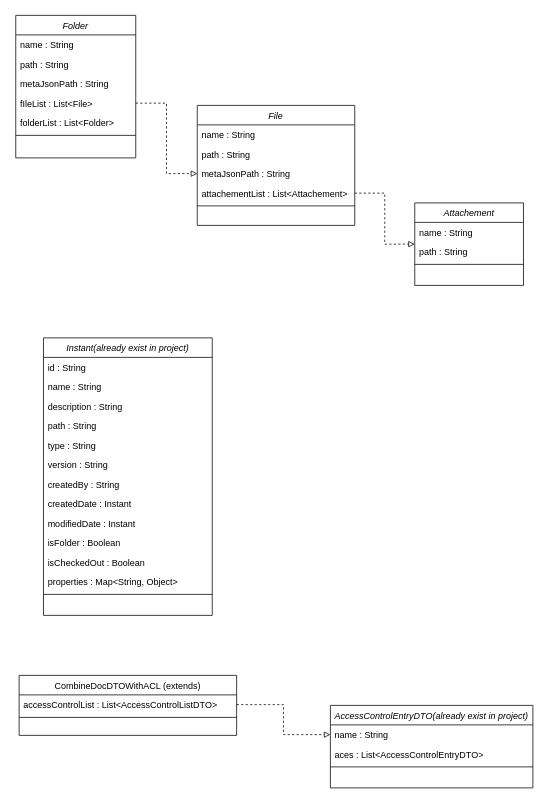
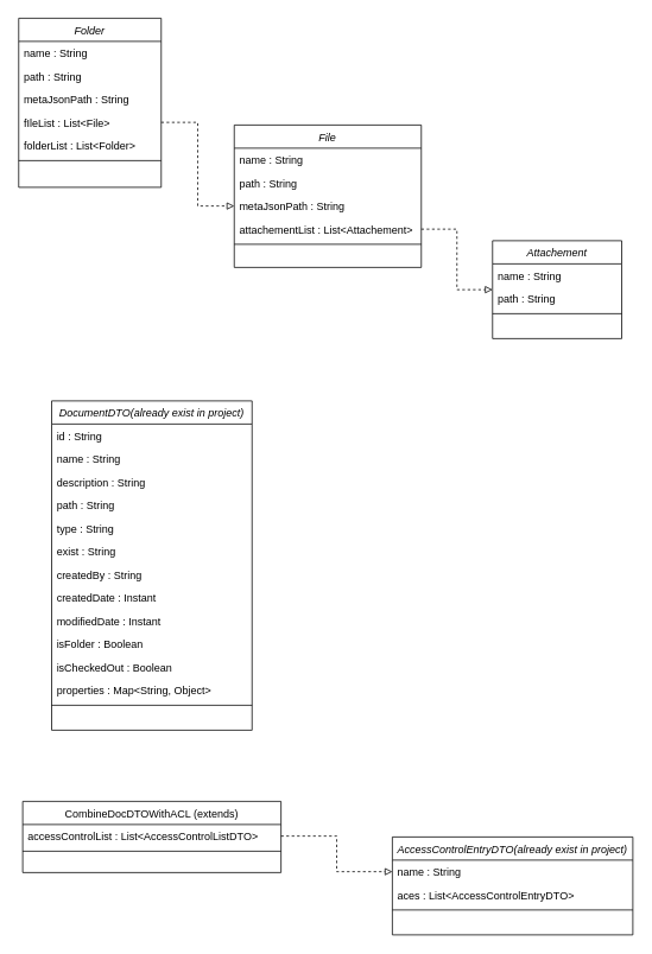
  <mxCell id="0" />
  <mxCell id="1" parent="0" />
  <mxCell id="2" value="Folder" style="swimlane;fontStyle=2;align=center;verticalAlign=top;childLayout=stackLayout;horizontal=1;startSize=26;horizontalStack=0;resizeParent=1;resizeLast=0;collapsible=1;marginBottom=0;rounded=0;shadow=0;strokeWidth=1;" parent="1" vertex="1"><mxGeometry x="20.5" y="20" width="160" height="190" as="geometry"><mxRectangle x="230" y="140" width="160" height="26" as="alternateBounds" /></mxGeometry></mxCell>
  <mxCell id="3" value="name : String" style="text;align=left;verticalAlign=top;spacingLeft=4;spacingRight=4;overflow=hidden;rotatable=0;points=[[0,0.5],[1,0.5]];portConstraint=eastwest;" parent="2" vertex="1"><mxGeometry y="26" width="160" height="26" as="geometry" /></mxCell>
  <mxCell id="4" value="path : String" style="text;align=left;verticalAlign=top;spacingLeft=4;spacingRight=4;overflow=hidden;rotatable=0;points=[[0,0.5],[1,0.5]];portConstraint=eastwest;rounded=0;shadow=0;html=0;" parent="2" vertex="1"><mxGeometry y="52" width="160" height="26" as="geometry" /></mxCell>
  <mxCell id="5" value="metaJsonPath : String" style="text;align=left;verticalAlign=top;spacingLeft=4;spacingRight=4;overflow=hidden;rotatable=0;points=[[0,0.5],[1,0.5]];portConstraint=eastwest;rounded=0;shadow=0;html=0;" parent="2" vertex="1"><mxGeometry y="78" width="160" height="26" as="geometry" /></mxCell>
  <mxCell id="6" value="fIleList : List&lt;File&gt;" style="text;align=left;verticalAlign=top;spacingLeft=4;spacingRight=4;overflow=hidden;rotatable=0;points=[[0,0.5],[1,0.5]];portConstraint=eastwest;rounded=0;shadow=0;html=0;" parent="2" vertex="1"><mxGeometry y="104" width="160" height="26" as="geometry" /></mxCell>
  <mxCell id="7" value="folderList : List&lt;Folder&gt;" style="text;align=left;verticalAlign=top;spacingLeft=4;spacingRight=4;overflow=hidden;rotatable=0;points=[[0,0.5],[1,0.5]];portConstraint=eastwest;rounded=0;shadow=0;html=0;" parent="2" vertex="1"><mxGeometry y="130" width="160" height="26" as="geometry" /></mxCell>
  <mxCell id="8" value="" style="line;html=1;strokeWidth=1;align=left;verticalAlign=middle;spacingTop=-1;spacingLeft=3;spacingRight=3;rotatable=0;labelPosition=right;points=[];portConstraint=eastwest;" parent="2" vertex="1"><mxGeometry y="156" width="160" height="8" as="geometry" /></mxCell>
  <mxCell id="9" value="File" style="swimlane;fontStyle=2;align=center;verticalAlign=top;childLayout=stackLayout;horizontal=1;startSize=26;horizontalStack=0;resizeParent=1;resizeLast=0;collapsible=1;marginBottom=0;rounded=0;shadow=0;strokeWidth=1;" parent="1" vertex="1"><mxGeometry x="262.5" y="140" width="210" height="160" as="geometry"><mxRectangle x="230" y="140" width="160" height="26" as="alternateBounds" /></mxGeometry></mxCell>
  <mxCell id="10" value="name : String" style="text;align=left;verticalAlign=top;spacingLeft=4;spacingRight=4;overflow=hidden;rotatable=0;points=[[0,0.5],[1,0.5]];portConstraint=eastwest;" parent="9" vertex="1"><mxGeometry y="26" width="210" height="26" as="geometry" /></mxCell>
  <mxCell id="11" value="path : String" style="text;align=left;verticalAlign=top;spacingLeft=4;spacingRight=4;overflow=hidden;rotatable=0;points=[[0,0.5],[1,0.5]];portConstraint=eastwest;rounded=0;shadow=0;html=0;" parent="9" vertex="1"><mxGeometry y="52" width="210" height="26" as="geometry" /></mxCell>
  <mxCell id="12" value="metaJsonPath : String" style="text;align=left;verticalAlign=top;spacingLeft=4;spacingRight=4;overflow=hidden;rotatable=0;points=[[0,0.5],[1,0.5]];portConstraint=eastwest;rounded=0;shadow=0;html=0;" parent="9" vertex="1"><mxGeometry y="78" width="210" height="26" as="geometry" /></mxCell>
  <mxCell id="13" value="attachementList : List&lt;Attachement&gt;" style="text;align=left;verticalAlign=top;spacingLeft=4;spacingRight=4;overflow=hidden;rotatable=0;points=[[0,0.5],[1,0.5]];portConstraint=eastwest;rounded=0;shadow=0;html=0;" parent="9" vertex="1"><mxGeometry y="104" width="210" height="26" as="geometry" /></mxCell>
  <mxCell id="14" value="" style="line;html=1;strokeWidth=1;align=left;verticalAlign=middle;spacingTop=-1;spacingLeft=3;spacingRight=3;rotatable=0;labelPosition=right;points=[];portConstraint=eastwest;" parent="9" vertex="1"><mxGeometry y="130" width="210" height="8" as="geometry" /></mxCell>
  <mxCell id="15" value="Attachement" style="swimlane;fontStyle=2;align=center;verticalAlign=top;childLayout=stackLayout;horizontal=1;startSize=26;horizontalStack=0;resizeParent=1;resizeLast=0;collapsible=1;marginBottom=0;rounded=0;shadow=0;strokeWidth=1;" parent="1" vertex="1"><mxGeometry x="552.5" y="270" width="145" height="110" as="geometry"><mxRectangle x="230" y="140" width="160" height="26" as="alternateBounds" /></mxGeometry></mxCell>
  <mxCell id="16" value="name : String" style="text;align=left;verticalAlign=top;spacingLeft=4;spacingRight=4;overflow=hidden;rotatable=0;points=[[0,0.5],[1,0.5]];portConstraint=eastwest;" parent="15" vertex="1"><mxGeometry y="26" width="145" height="26" as="geometry" /></mxCell>
  <mxCell id="17" value="path : String" style="text;align=left;verticalAlign=top;spacingLeft=4;spacingRight=4;overflow=hidden;rotatable=0;points=[[0,0.5],[1,0.5]];portConstraint=eastwest;rounded=0;shadow=0;html=0;" parent="15" vertex="1"><mxGeometry y="52" width="145" height="26" as="geometry" /></mxCell>
  <mxCell id="18" value="" style="line;html=1;strokeWidth=1;align=left;verticalAlign=middle;spacingTop=-1;spacingLeft=3;spacingRight=3;rotatable=0;labelPosition=right;points=[];portConstraint=eastwest;" parent="15" vertex="1"><mxGeometry y="78" width="145" height="8" as="geometry" /></mxCell>
  <mxCell id="19" style="edgeStyle=orthogonalEdgeStyle;rounded=0;orthogonalLoop=1;jettySize=auto;html=1;entryX=0;entryY=0.5;entryDx=0;entryDy=0;dashed=1;endArrow=block;endFill=0;" parent="1" source="6" target="12" edge="1"><mxGeometry relative="1" as="geometry" /></mxCell>
  <mxCell id="20" style="edgeStyle=orthogonalEdgeStyle;rounded=0;orthogonalLoop=1;jettySize=auto;html=1;dashed=1;endArrow=block;endFill=0;" parent="1" source="13" target="15" edge="1"><mxGeometry relative="1" as="geometry" /></mxCell>
- <mxCell id="21" value="Instant(already exist in project)" style="swimlane;fontStyle=2;align=center;verticalAlign=top;childLayout=stackLayout;horizontal=1;startSize=26;horizontalStack=0;resizeParent=1;resizeLast=0;collapsible=1;marginBottom=0;rounded=0;shadow=0;strokeWidth=1;" parent="1" vertex="1"><mxGeometry x="57.5" y="450" width="225" height="370" as="geometry"><mxRectangle x="230" y="140" width="160" height="26" as="alternateBounds" /></mxGeometry></mxCell>
+ <mxCell id="21" value="DocumentDTO(already exist in project)" style="swimlane;fontStyle=2;align=center;verticalAlign=top;childLayout=stackLayout;horizontal=1;startSize=26;horizontalStack=0;resizeParent=1;resizeLast=0;collapsible=1;marginBottom=0;rounded=0;shadow=0;strokeWidth=1;" parent="1" vertex="1"><mxGeometry x="57.5" y="450" width="225" height="370" as="geometry"><mxRectangle x="230" y="140" width="160" height="26" as="alternateBounds" /></mxGeometry></mxCell>
  <mxCell id="22" value="id : String" style="text;align=left;verticalAlign=top;spacingLeft=4;spacingRight=4;overflow=hidden;rotatable=0;points=[[0,0.5],[1,0.5]];portConstraint=eastwest;" parent="21" vertex="1"><mxGeometry y="26" width="225" height="26" as="geometry" /></mxCell>
  <mxCell id="23" value="name : String" style="text;align=left;verticalAlign=top;spacingLeft=4;spacingRight=4;overflow=hidden;rotatable=0;points=[[0,0.5],[1,0.5]];portConstraint=eastwest;" parent="21" vertex="1"><mxGeometry y="52" width="225" height="26" as="geometry" /></mxCell>
  <mxCell id="24" value="description : String" style="text;align=left;verticalAlign=top;spacingLeft=4;spacingRight=4;overflow=hidden;rotatable=0;points=[[0,0.5],[1,0.5]];portConstraint=eastwest;" vertex="1" parent="21"><mxGeometry y="78" width="225" height="26" as="geometry" /></mxCell>
  <mxCell id="25" value="path : String" style="text;align=left;verticalAlign=top;spacingLeft=4;spacingRight=4;overflow=hidden;rotatable=0;points=[[0,0.5],[1,0.5]];portConstraint=eastwest;rounded=0;shadow=0;html=0;" parent="21" vertex="1"><mxGeometry y="104" width="225" height="26" as="geometry" /></mxCell>
  <mxCell id="26" value="type : String" style="text;align=left;verticalAlign=top;spacingLeft=4;spacingRight=4;overflow=hidden;rotatable=0;points=[[0,0.5],[1,0.5]];portConstraint=eastwest;rounded=0;shadow=0;html=0;" vertex="1" parent="21"><mxGeometry y="130" width="225" height="26" as="geometry" /></mxCell>
- <mxCell id="27" value="version : String" style="text;align=left;verticalAlign=top;spacingLeft=4;spacingRight=4;overflow=hidden;rotatable=0;points=[[0,0.5],[1,0.5]];portConstraint=eastwest;rounded=0;shadow=0;html=0;" vertex="1" parent="21"><mxGeometry y="156" width="225" height="26" as="geometry" /></mxCell>
+ <mxCell id="27" value="exist : String" style="text;align=left;verticalAlign=top;spacingLeft=4;spacingRight=4;overflow=hidden;rotatable=0;points=[[0,0.5],[1,0.5]];portConstraint=eastwest;rounded=0;shadow=0;html=0;" vertex="1" parent="21"><mxGeometry y="156" width="225" height="26" as="geometry" /></mxCell>
  <mxCell id="28" value="createdBy : String" style="text;align=left;verticalAlign=top;spacingLeft=4;spacingRight=4;overflow=hidden;rotatable=0;points=[[0,0.5],[1,0.5]];portConstraint=eastwest;rounded=0;shadow=0;html=0;" vertex="1" parent="21"><mxGeometry y="182" width="225" height="26" as="geometry" /></mxCell>
  <mxCell id="29" value="createdDate : Instant" style="text;align=left;verticalAlign=top;spacingLeft=4;spacingRight=4;overflow=hidden;rotatable=0;points=[[0,0.5],[1,0.5]];portConstraint=eastwest;rounded=0;shadow=0;html=0;" vertex="1" parent="21"><mxGeometry y="208" width="225" height="26" as="geometry" /></mxCell>
  <mxCell id="30" value="modifiedDate : Instant" style="text;align=left;verticalAlign=top;spacingLeft=4;spacingRight=4;overflow=hidden;rotatable=0;points=[[0,0.5],[1,0.5]];portConstraint=eastwest;rounded=0;shadow=0;html=0;" parent="21" vertex="1"><mxGeometry y="234" width="225" height="26" as="geometry" /></mxCell>
  <mxCell id="31" value="isFolder : Boolean" style="text;align=left;verticalAlign=top;spacingLeft=4;spacingRight=4;overflow=hidden;rotatable=0;points=[[0,0.5],[1,0.5]];portConstraint=eastwest;rounded=0;shadow=0;html=0;" parent="21" vertex="1"><mxGeometry y="260" width="225" height="26" as="geometry" /></mxCell>
  <mxCell id="32" value="isCheckedOut : Boolean" style="text;align=left;verticalAlign=top;spacingLeft=4;spacingRight=4;overflow=hidden;rotatable=0;points=[[0,0.5],[1,0.5]];portConstraint=eastwest;rounded=0;shadow=0;html=0;" parent="21" vertex="1"><mxGeometry y="286" width="225" height="26" as="geometry" /></mxCell>
  <mxCell id="33" value="properties : Map&lt;String, Object&gt;" style="text;align=left;verticalAlign=top;spacingLeft=4;spacingRight=4;overflow=hidden;rotatable=0;points=[[0,0.5],[1,0.5]];portConstraint=eastwest;rounded=0;shadow=0;html=0;" vertex="1" parent="21"><mxGeometry y="312" width="225" height="26" as="geometry" /></mxCell>
  <mxCell id="34" value="" style="line;html=1;strokeWidth=1;align=left;verticalAlign=middle;spacingTop=-1;spacingLeft=3;spacingRight=3;rotatable=0;labelPosition=right;points=[];portConstraint=eastwest;" parent="21" vertex="1"><mxGeometry y="338" width="225" height="8" as="geometry" /></mxCell>
  <mxCell id="35" value="CombineDocDTOWithACL (extends)" style="swimlane;fontStyle=0;align=center;verticalAlign=top;childLayout=stackLayout;horizontal=1;startSize=26;horizontalStack=0;resizeParent=1;resizeLast=0;collapsible=1;marginBottom=0;rounded=0;shadow=0;strokeWidth=1;" parent="1" vertex="1"><mxGeometry x="25" y="900" width="290" height="80" as="geometry"><mxRectangle x="130" y="380" width="160" height="26" as="alternateBounds" /></mxGeometry></mxCell>
  <mxCell id="36" value="accessControlList : List&lt;AccessControlListDTO&gt; " style="text;align=left;verticalAlign=top;spacingLeft=4;spacingRight=4;overflow=hidden;rotatable=0;points=[[0,0.5],[1,0.5]];portConstraint=eastwest;" parent="35" vertex="1"><mxGeometry y="26" width="290" height="26" as="geometry" /></mxCell>
  <mxCell id="37" value="" style="line;html=1;strokeWidth=1;align=left;verticalAlign=middle;spacingTop=-1;spacingLeft=3;spacingRight=3;rotatable=0;labelPosition=right;points=[];portConstraint=eastwest;" parent="35" vertex="1"><mxGeometry y="52" width="290" height="8" as="geometry" /></mxCell>
  <mxCell id="38" value="AccessControlEntryDTO(already exist in project)" style="swimlane;fontStyle=2;align=center;verticalAlign=top;childLayout=stackLayout;horizontal=1;startSize=26;horizontalStack=0;resizeParent=1;resizeLast=0;collapsible=1;marginBottom=0;rounded=0;shadow=0;strokeWidth=1;" parent="1" vertex="1"><mxGeometry x="440" y="940" width="270" height="110" as="geometry"><mxRectangle x="230" y="140" width="160" height="26" as="alternateBounds" /></mxGeometry></mxCell>
  <mxCell id="39" value="name : String" style="text;align=left;verticalAlign=top;spacingLeft=4;spacingRight=4;overflow=hidden;rotatable=0;points=[[0,0.5],[1,0.5]];portConstraint=eastwest;" parent="38" vertex="1"><mxGeometry y="26" width="270" height="26" as="geometry" /></mxCell>
  <mxCell id="40" value="aces : List&lt;AccessControlEntryDTO&gt; " style="text;align=left;verticalAlign=top;spacingLeft=4;spacingRight=4;overflow=hidden;rotatable=0;points=[[0,0.5],[1,0.5]];portConstraint=eastwest;rounded=0;shadow=0;html=0;" parent="38" vertex="1"><mxGeometry y="52" width="270" height="26" as="geometry" /></mxCell>
  <mxCell id="41" value="" style="line;html=1;strokeWidth=1;align=left;verticalAlign=middle;spacingTop=-1;spacingLeft=3;spacingRight=3;rotatable=0;labelPosition=right;points=[];portConstraint=eastwest;" parent="38" vertex="1"><mxGeometry y="78" width="270" height="8" as="geometry" /></mxCell>
  <mxCell id="42" style="edgeStyle=orthogonalEdgeStyle;rounded=0;orthogonalLoop=1;jettySize=auto;html=1;endArrow=block;endFill=0;dashed=1;" parent="1" source="36" target="39" edge="1"><mxGeometry relative="1" as="geometry" /></mxCell>
